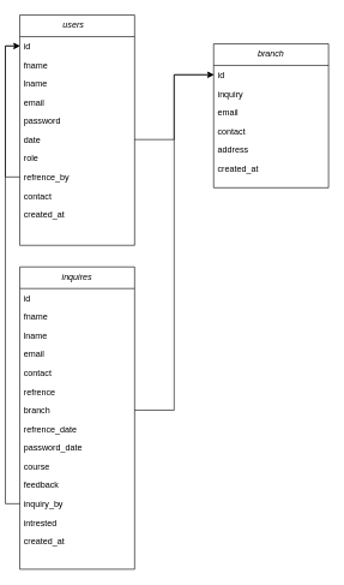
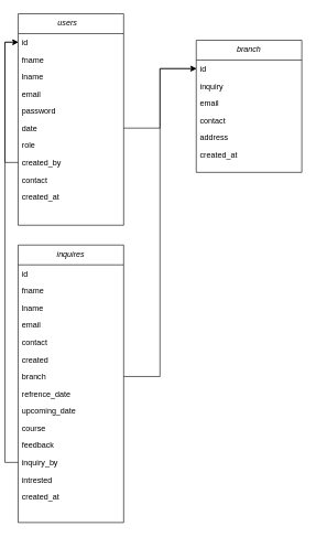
  <mxCell id="0" />
  <mxCell id="1" parent="0" />
  <mxCell id="2" value="users   " style="swimlane;fontStyle=2;align=center;verticalAlign=top;childLayout=stackLayout;horizontal=1;startSize=30;horizontalStack=0;resizeParent=1;resizeLast=0;collapsible=1;marginBottom=0;rounded=0;shadow=0;strokeWidth=1;" parent="1" vertex="1"><mxGeometry x="20" y="20" width="160" height="320" as="geometry"><mxRectangle x="230" y="140" width="160" height="26" as="alternateBounds" /></mxGeometry></mxCell>
  <mxCell id="3" value="id&#10;&#10;&#10;" style="text;align=left;verticalAlign=top;spacingLeft=4;spacingRight=4;overflow=hidden;rotatable=0;points=[[0,0.5],[1,0.5]];portConstraint=eastwest;" parent="2" vertex="1"><mxGeometry y="30" width="160" height="26" as="geometry" /></mxCell>
  <mxCell id="4" value="fname" style="text;align=left;verticalAlign=top;spacingLeft=4;spacingRight=4;overflow=hidden;rotatable=0;points=[[0,0.5],[1,0.5]];portConstraint=eastwest;rounded=0;shadow=0;html=0;" parent="2" vertex="1"><mxGeometry y="56" width="160" height="26" as="geometry" /></mxCell>
  <mxCell id="5" value="lname" style="text;align=left;verticalAlign=top;spacingLeft=4;spacingRight=4;overflow=hidden;rotatable=0;points=[[0,0.5],[1,0.5]];portConstraint=eastwest;rounded=0;shadow=0;html=0;" parent="2" vertex="1"><mxGeometry y="82" width="160" height="26" as="geometry" /></mxCell>
  <mxCell id="6" value="email" style="text;align=left;verticalAlign=top;spacingLeft=4;spacingRight=4;overflow=hidden;rotatable=0;points=[[0,0.5],[1,0.5]];portConstraint=eastwest;rounded=0;shadow=0;html=0;" vertex="1" parent="2"><mxGeometry y="108" width="160" height="26" as="geometry" /></mxCell>
  <mxCell id="7" value="password" style="text;align=left;verticalAlign=top;spacingLeft=4;spacingRight=4;overflow=hidden;rotatable=0;points=[[0,0.5],[1,0.5]];portConstraint=eastwest;rounded=0;shadow=0;html=0;" vertex="1" parent="2"><mxGeometry y="134" width="160" height="26" as="geometry" /></mxCell>
  <mxCell id="8" value="date" style="text;align=left;verticalAlign=top;spacingLeft=4;spacingRight=4;overflow=hidden;rotatable=0;points=[[0,0.5],[1,0.5]];portConstraint=eastwest;rounded=0;shadow=0;html=0;" vertex="1" parent="2"><mxGeometry y="160" width="160" height="26" as="geometry" /></mxCell>
  <mxCell id="9" value="role" style="text;align=left;verticalAlign=top;spacingLeft=4;spacingRight=4;overflow=hidden;rotatable=0;points=[[0,0.5],[1,0.5]];portConstraint=eastwest;rounded=0;shadow=0;html=0;" vertex="1" parent="2"><mxGeometry y="186" width="160" height="26" as="geometry" /></mxCell>
  <mxCell id="10" style="edgeStyle=orthogonalEdgeStyle;rounded=0;orthogonalLoop=1;jettySize=auto;html=1;entryX=0;entryY=0.5;entryDx=0;entryDy=0;" edge="1" parent="2" source="11" target="3"><mxGeometry relative="1" as="geometry" /></mxCell>
- <mxCell id="11" value="refrence_by" style="text;align=left;verticalAlign=top;spacingLeft=4;spacingRight=4;overflow=hidden;rotatable=0;points=[[0,0.5],[1,0.5]];portConstraint=eastwest;rounded=0;shadow=0;html=0;" vertex="1" parent="2"><mxGeometry y="212" width="160" height="26" as="geometry" /></mxCell>
+ <mxCell id="11" value="created_by" style="text;align=left;verticalAlign=top;spacingLeft=4;spacingRight=4;overflow=hidden;rotatable=0;points=[[0,0.5],[1,0.5]];portConstraint=eastwest;rounded=0;shadow=0;html=0;" vertex="1" parent="2"><mxGeometry y="212" width="160" height="26" as="geometry" /></mxCell>
  <mxCell id="12" value="contact" style="text;align=left;verticalAlign=top;spacingLeft=4;spacingRight=4;overflow=hidden;rotatable=0;points=[[0,0.5],[1,0.5]];portConstraint=eastwest;rounded=0;shadow=0;html=0;" vertex="1" parent="2"><mxGeometry y="238" width="160" height="26" as="geometry" /></mxCell>
  <mxCell id="13" value="created_at" style="text;align=left;verticalAlign=top;spacingLeft=4;spacingRight=4;overflow=hidden;rotatable=0;points=[[0,0.5],[1,0.5]];portConstraint=eastwest;rounded=0;shadow=0;html=0;" vertex="1" parent="2"><mxGeometry y="264" width="160" height="26" as="geometry" /></mxCell>
  <mxCell id="14" value="branch" style="swimlane;fontStyle=2;align=center;verticalAlign=top;childLayout=stackLayout;horizontal=1;startSize=30;horizontalStack=0;resizeParent=1;resizeLast=0;collapsible=1;marginBottom=0;rounded=0;shadow=0;strokeWidth=1;" vertex="1" parent="1"><mxGeometry x="290" y="60" width="160" height="200" as="geometry"><mxRectangle x="230" y="140" width="160" height="26" as="alternateBounds" /></mxGeometry></mxCell>
  <mxCell id="15" value="id&#10;&#10;&#10;" style="text;align=left;verticalAlign=top;spacingLeft=4;spacingRight=4;overflow=hidden;rotatable=0;points=[[0,0.5],[1,0.5]];portConstraint=eastwest;" vertex="1" parent="14"><mxGeometry y="30" width="160" height="26" as="geometry" /></mxCell>
  <mxCell id="16" value="inquiry" style="text;align=left;verticalAlign=top;spacingLeft=4;spacingRight=4;overflow=hidden;rotatable=0;points=[[0,0.5],[1,0.5]];portConstraint=eastwest;rounded=0;shadow=0;html=0;" vertex="1" parent="14"><mxGeometry y="56" width="160" height="26" as="geometry" /></mxCell>
  <mxCell id="17" value="email" style="text;align=left;verticalAlign=top;spacingLeft=4;spacingRight=4;overflow=hidden;rotatable=0;points=[[0,0.5],[1,0.5]];portConstraint=eastwest;rounded=0;shadow=0;html=0;" vertex="1" parent="14"><mxGeometry y="82" width="160" height="26" as="geometry" /></mxCell>
  <mxCell id="18" value="contact" style="text;align=left;verticalAlign=top;spacingLeft=4;spacingRight=4;overflow=hidden;rotatable=0;points=[[0,0.5],[1,0.5]];portConstraint=eastwest;rounded=0;shadow=0;html=0;" vertex="1" parent="14"><mxGeometry y="108" width="160" height="26" as="geometry" /></mxCell>
  <mxCell id="19" value="address" style="text;align=left;verticalAlign=top;spacingLeft=4;spacingRight=4;overflow=hidden;rotatable=0;points=[[0,0.5],[1,0.5]];portConstraint=eastwest;rounded=0;shadow=0;html=0;" vertex="1" parent="14"><mxGeometry y="134" width="160" height="26" as="geometry" /></mxCell>
  <mxCell id="20" value="created_at" style="text;align=left;verticalAlign=top;spacingLeft=4;spacingRight=4;overflow=hidden;rotatable=0;points=[[0,0.5],[1,0.5]];portConstraint=eastwest;rounded=0;shadow=0;html=0;" vertex="1" parent="14"><mxGeometry y="160" width="160" height="26" as="geometry" /></mxCell>
  <mxCell id="21" style="edgeStyle=orthogonalEdgeStyle;rounded=0;orthogonalLoop=1;jettySize=auto;html=1;entryX=0;entryY=0.5;entryDx=0;entryDy=0;" edge="1" parent="1" source="8" target="15"><mxGeometry relative="1" as="geometry" /></mxCell>
  <mxCell id="22" value="inquires" style="swimlane;fontStyle=2;align=center;verticalAlign=top;childLayout=stackLayout;horizontal=1;startSize=30;horizontalStack=0;resizeParent=1;resizeLast=0;collapsible=1;marginBottom=0;rounded=0;shadow=0;strokeWidth=1;" vertex="1" parent="1"><mxGeometry x="20" y="370" width="160" height="420" as="geometry"><mxRectangle x="230" y="140" width="160" height="26" as="alternateBounds" /></mxGeometry></mxCell>
  <mxCell id="23" value="id&#10;&#10;&#10;" style="text;align=left;verticalAlign=top;spacingLeft=4;spacingRight=4;overflow=hidden;rotatable=0;points=[[0,0.5],[1,0.5]];portConstraint=eastwest;" vertex="1" parent="22"><mxGeometry y="30" width="160" height="26" as="geometry" /></mxCell>
  <mxCell id="24" value="fname" style="text;align=left;verticalAlign=top;spacingLeft=4;spacingRight=4;overflow=hidden;rotatable=0;points=[[0,0.5],[1,0.5]];portConstraint=eastwest;rounded=0;shadow=0;html=0;" vertex="1" parent="22"><mxGeometry y="56" width="160" height="26" as="geometry" /></mxCell>
  <mxCell id="25" value="lname" style="text;align=left;verticalAlign=top;spacingLeft=4;spacingRight=4;overflow=hidden;rotatable=0;points=[[0,0.5],[1,0.5]];portConstraint=eastwest;rounded=0;shadow=0;html=0;" vertex="1" parent="22"><mxGeometry y="82" width="160" height="26" as="geometry" /></mxCell>
  <mxCell id="26" value="email" style="text;align=left;verticalAlign=top;spacingLeft=4;spacingRight=4;overflow=hidden;rotatable=0;points=[[0,0.5],[1,0.5]];portConstraint=eastwest;rounded=0;shadow=0;html=0;" vertex="1" parent="22"><mxGeometry y="108" width="160" height="26" as="geometry" /></mxCell>
  <mxCell id="27" value="contact" style="text;align=left;verticalAlign=top;spacingLeft=4;spacingRight=4;overflow=hidden;rotatable=0;points=[[0,0.5],[1,0.5]];portConstraint=eastwest;rounded=0;shadow=0;html=0;" vertex="1" parent="22"><mxGeometry y="134" width="160" height="26" as="geometry" /></mxCell>
- <mxCell id="28" value="refrence" style="text;align=left;verticalAlign=top;spacingLeft=4;spacingRight=4;overflow=hidden;rotatable=0;points=[[0,0.5],[1,0.5]];portConstraint=eastwest;rounded=0;shadow=0;html=0;" vertex="1" parent="22"><mxGeometry y="160" width="160" height="26" as="geometry" /></mxCell>
+ <mxCell id="28" value="created" style="text;align=left;verticalAlign=top;spacingLeft=4;spacingRight=4;overflow=hidden;rotatable=0;points=[[0,0.5],[1,0.5]];portConstraint=eastwest;rounded=0;shadow=0;html=0;" vertex="1" parent="22"><mxGeometry y="160" width="160" height="26" as="geometry" /></mxCell>
  <mxCell id="29" value="branch" style="text;align=left;verticalAlign=top;spacingLeft=4;spacingRight=4;overflow=hidden;rotatable=0;points=[[0,0.5],[1,0.5]];portConstraint=eastwest;rounded=0;shadow=0;html=0;" vertex="1" parent="22"><mxGeometry y="186" width="160" height="26" as="geometry" /></mxCell>
  <mxCell id="30" value="refrence_date" style="text;align=left;verticalAlign=top;spacingLeft=4;spacingRight=4;overflow=hidden;rotatable=0;points=[[0,0.5],[1,0.5]];portConstraint=eastwest;rounded=0;shadow=0;html=0;" vertex="1" parent="22"><mxGeometry y="212" width="160" height="26" as="geometry" /></mxCell>
- <mxCell id="31" value="password_date" style="text;align=left;verticalAlign=top;spacingLeft=4;spacingRight=4;overflow=hidden;rotatable=0;points=[[0,0.5],[1,0.5]];portConstraint=eastwest;rounded=0;shadow=0;html=0;" vertex="1" parent="22"><mxGeometry y="238" width="160" height="26" as="geometry" /></mxCell>
+ <mxCell id="31" value="upcoming_date" style="text;align=left;verticalAlign=top;spacingLeft=4;spacingRight=4;overflow=hidden;rotatable=0;points=[[0,0.5],[1,0.5]];portConstraint=eastwest;rounded=0;shadow=0;html=0;" vertex="1" parent="22"><mxGeometry y="238" width="160" height="26" as="geometry" /></mxCell>
  <mxCell id="32" value="course   " style="text;align=left;verticalAlign=top;spacingLeft=4;spacingRight=4;overflow=hidden;rotatable=0;points=[[0,0.5],[1,0.5]];portConstraint=eastwest;rounded=0;shadow=0;html=0;" vertex="1" parent="22"><mxGeometry y="264" width="160" height="26" as="geometry" /></mxCell>
  <mxCell id="33" value="feedback" style="text;align=left;verticalAlign=top;spacingLeft=4;spacingRight=4;overflow=hidden;rotatable=0;points=[[0,0.5],[1,0.5]];portConstraint=eastwest;rounded=0;shadow=0;html=0;" vertex="1" parent="22"><mxGeometry y="290" width="160" height="26" as="geometry" /></mxCell>
  <mxCell id="34" value="inquiry_by" style="text;align=left;verticalAlign=top;spacingLeft=4;spacingRight=4;overflow=hidden;rotatable=0;points=[[0,0.5],[1,0.5]];portConstraint=eastwest;rounded=0;shadow=0;html=0;" vertex="1" parent="22"><mxGeometry y="316" width="160" height="26" as="geometry" /></mxCell>
  <mxCell id="35" value="intrested" style="text;align=left;verticalAlign=top;spacingLeft=4;spacingRight=4;overflow=hidden;rotatable=0;points=[[0,0.5],[1,0.5]];portConstraint=eastwest;rounded=0;shadow=0;html=0;" vertex="1" parent="22"><mxGeometry y="342" width="160" height="26" as="geometry" /></mxCell>
  <mxCell id="36" value="created_at" style="text;align=left;verticalAlign=top;spacingLeft=4;spacingRight=4;overflow=hidden;rotatable=0;points=[[0,0.5],[1,0.5]];portConstraint=eastwest;rounded=0;shadow=0;html=0;" vertex="1" parent="22"><mxGeometry y="368" width="160" height="26" as="geometry" /></mxCell>
  <mxCell id="37" style="edgeStyle=orthogonalEdgeStyle;rounded=0;orthogonalLoop=1;jettySize=auto;html=1;entryX=0;entryY=0.5;entryDx=0;entryDy=0;" edge="1" parent="1" source="34" target="3"><mxGeometry relative="1" as="geometry"><mxPoint x="-50" y="57" as="targetPoint" /></mxGeometry></mxCell>
  <mxCell id="38" style="edgeStyle=orthogonalEdgeStyle;rounded=0;orthogonalLoop=1;jettySize=auto;html=1;entryX=0;entryY=0.5;entryDx=0;entryDy=0;" edge="1" parent="1" source="29" target="15"><mxGeometry relative="1" as="geometry" /></mxCell>
